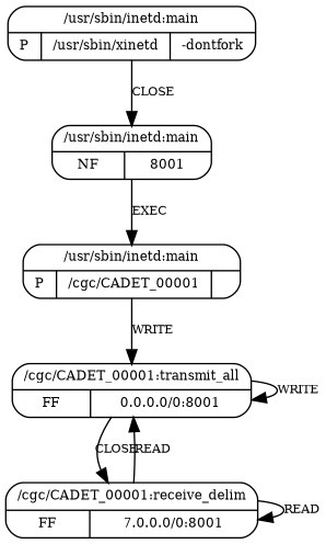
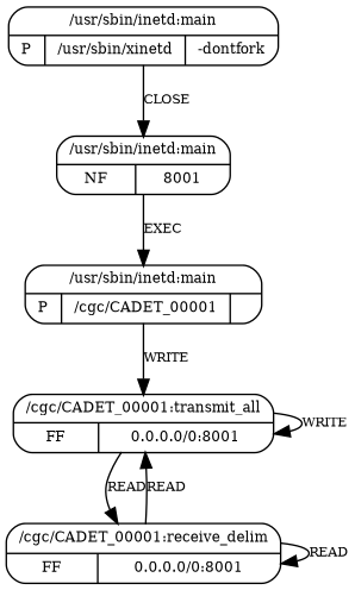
  digraph {
    node [fontsize=9 shape=Mrecord]
    edge [fontsize=8]
    n1 [label="{{/cgc/CADET_00001:transmit_all}|{FF|0.0.0.0/0:8001}}"]
-   n2 [label="{{/cgc/CADET_00001:receive_delim}|{FF|7.0.0.0/0:8001}}"]
+   n2 [label="{{/cgc/CADET_00001:receive_delim}|{FF|0.0.0.0/0:8001}}"]
    n3 [label="{{/usr/sbin/inetd:main}|{P|/usr/sbin/xinetd|-dontfork}}"]
    n4 [label="{{/usr/sbin/inetd:main}|{NF|8001}}"]
    n5 [label="{{/usr/sbin/inetd:main}|{P|/cgc/CADET_00001|}}"]
    n1 -> n1 [label=WRITE]
-   n1 -> n2 [label=CLOSE]
+   n1 -> n2 [label=READ]
    n2 -> n1 [label=READ]
    n2 -> n2 [label=READ]
    n3 -> n4 [label=CLOSE]
    n4 -> n5 [label=EXEC]
    n5 -> n1 [label=WRITE]
  }
